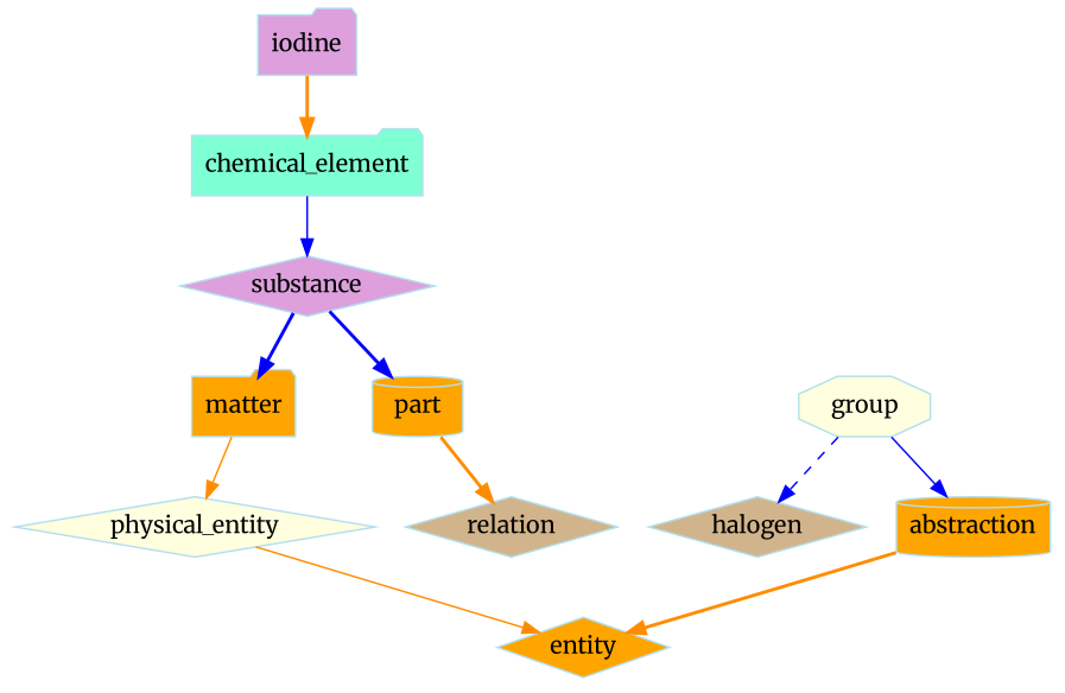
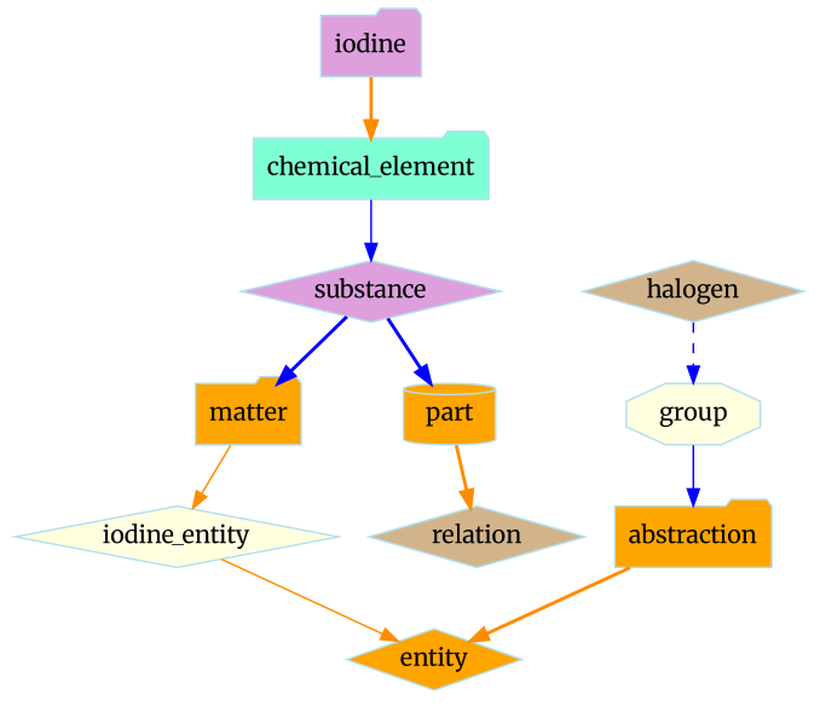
  digraph {
    fontname=Merriweather
    node [color=lightblue2 fillcolor=orange fontname=Merriweather shape=diamond style=filled]
    edge [color=darkorange fontname=Merriweather style=bold]
    iodine [fillcolor=plum shape=folder]
    chemical_element [fillcolor=aquamarine shape=folder]
    substance [fillcolor=plum]
    halogen [fillcolor=tan]
    group [fillcolor=lightyellow shape=octagon]
    matter [shape=folder]
    part [shape=cylinder]
-   physical_entity [fillcolor=lightyellow]
+   physical_entity [fillcolor=lightyellow label=iodine_entity]
    relation [fillcolor=tan]
    entity
-   abstraction [shape=cylinder]
+   abstraction [shape=folder]
    iodine -> chemical_element
    chemical_element -> substance [color=blue style=solid]
    substance -> matter [color=blue]
    substance -> part [color=blue]
-   group -> halogen [color=blue style=dashed]
+   halogen -> group [color=blue style=dashed]
    group -> abstraction [color=blue style=solid]
    matter -> physical_entity [style=solid]
    part -> relation
    physical_entity -> entity [style=solid]
    abstraction -> entity
  }
